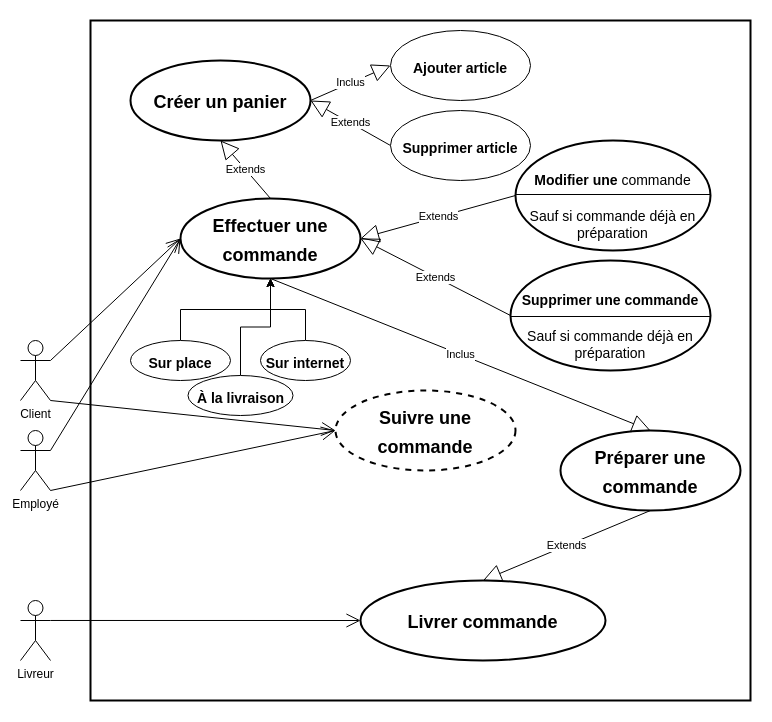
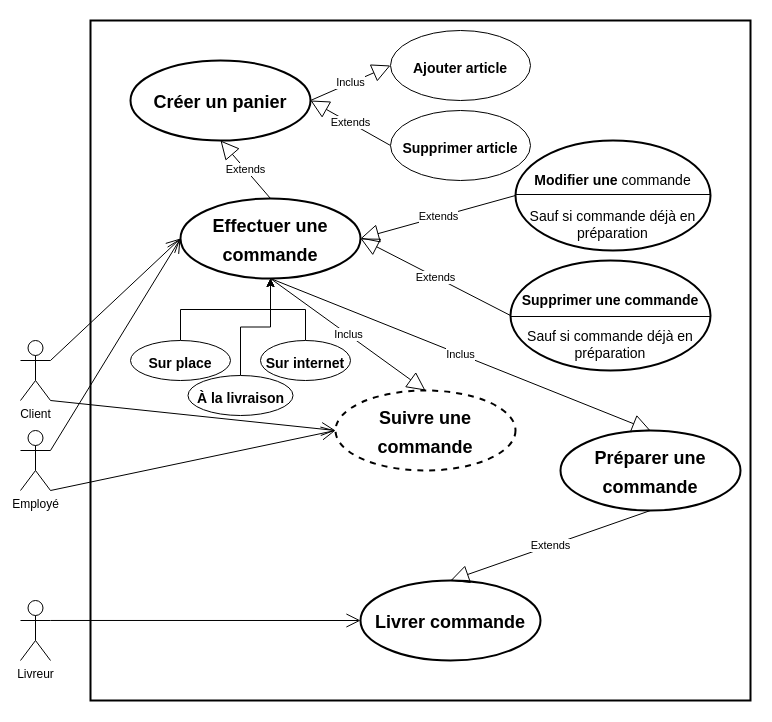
  <mxCell id="0" />
  <mxCell id="1" parent="0" />
  <mxCell id="2" value="" style="html=1;strokeWidth=2;" vertex="1" parent="1"><mxGeometry x="90" y="20" width="660" height="680" as="geometry" /></mxCell>
  <mxCell id="3" value="&lt;h1&gt;&lt;font style=&quot;font-size: 18px&quot;&gt;Effectuer une commande&lt;/font&gt;&lt;/h1&gt;" style="ellipse;whiteSpace=wrap;html=1;strokeWidth=2;" vertex="1" parent="1"><mxGeometry x="180" y="198" width="180" height="80" as="geometry" /></mxCell>
  <mxCell id="4" style="edgeStyle=orthogonalEdgeStyle;rounded=0;orthogonalLoop=1;jettySize=auto;html=1;exitX=0.5;exitY=0;exitDx=0;exitDy=0;" edge="1" parent="1" source="5" target="3"><mxGeometry relative="1" as="geometry" /></mxCell>
  <mxCell id="5" value="&lt;h1&gt;&lt;span style=&quot;font-size: 14px&quot;&gt;Sur place&lt;/span&gt;&lt;/h1&gt;" style="ellipse;whiteSpace=wrap;html=1;" vertex="1" parent="1"><mxGeometry x="130" y="340" width="100" height="40" as="geometry" /></mxCell>
  <mxCell id="6" value="Client" style="shape=umlActor;verticalLabelPosition=bottom;verticalAlign=top;html=1;" vertex="1" parent="1"><mxGeometry x="20" y="340" width="30" height="60" as="geometry" /></mxCell>
  <mxCell id="7" value="" style="endArrow=open;endFill=1;endSize=12;html=1;exitX=1;exitY=0.333;exitDx=0;exitDy=0;exitPerimeter=0;entryX=0;entryY=0.5;entryDx=0;entryDy=0;" edge="1" parent="1" source="6" target="3"><mxGeometry width="160" relative="1" as="geometry"><mxPoint x="80" y="310" as="sourcePoint" /><mxPoint x="400" y="380" as="targetPoint" /></mxGeometry></mxCell>
  <mxCell id="8" value="Inclus" style="endArrow=block;endSize=16;endFill=0;html=1;exitX=1;exitY=0.5;exitDx=0;exitDy=0;entryX=0;entryY=0.5;entryDx=0;entryDy=0;" edge="1" parent="1" source="17" target="13"><mxGeometry width="160" relative="1" as="geometry"><mxPoint x="350" y="460" as="sourcePoint" /><mxPoint x="440" y="525" as="targetPoint" /></mxGeometry></mxCell>
  <mxCell id="9" style="edgeStyle=orthogonalEdgeStyle;rounded=0;orthogonalLoop=1;jettySize=auto;html=1;exitX=0.5;exitY=0;exitDx=0;exitDy=0;entryX=0.5;entryY=1;entryDx=0;entryDy=0;" edge="1" parent="1" source="10" target="3"><mxGeometry relative="1" as="geometry" /></mxCell>
  <mxCell id="10" value="&lt;h1&gt;&lt;font style=&quot;font-size: 14px&quot;&gt;Sur internet&lt;/font&gt;&lt;/h1&gt;" style="ellipse;whiteSpace=wrap;html=1;" vertex="1" parent="1"><mxGeometry x="260" y="340" width="90" height="40" as="geometry" /></mxCell>
  <mxCell id="11" value="Extends" style="endArrow=block;endSize=16;endFill=0;html=1;exitX=0;exitY=0.5;exitDx=0;exitDy=0;entryX=1;entryY=0.5;entryDx=0;entryDy=0;" edge="1" parent="1" source="14" target="17"><mxGeometry width="160" relative="1" as="geometry"><mxPoint x="520" y="460" as="sourcePoint" /><mxPoint x="430" y="540" as="targetPoint" /></mxGeometry></mxCell>
  <mxCell id="12" value="Livreur" style="shape=umlActor;verticalLabelPosition=bottom;verticalAlign=top;html=1;" vertex="1" parent="1"><mxGeometry x="20" y="600" width="30" height="60" as="geometry" /></mxCell>
  <mxCell id="13" value="&lt;h1&gt;&lt;font style=&quot;font-size: 14px&quot;&gt;Ajouter article&lt;/font&gt;&lt;/h1&gt;" style="ellipse;whiteSpace=wrap;html=1;" vertex="1" parent="1"><mxGeometry x="390" y="30" width="140" height="70" as="geometry" /></mxCell>
  <mxCell id="14" value="&lt;h1&gt;&lt;font style=&quot;font-size: 14px&quot;&gt;Supprimer article&lt;/font&gt;&lt;/h1&gt;" style="ellipse;whiteSpace=wrap;html=1;" vertex="1" parent="1"><mxGeometry x="390" y="110" width="140" height="70" as="geometry" /></mxCell>
  <mxCell id="15" style="edgeStyle=orthogonalEdgeStyle;rounded=0;orthogonalLoop=1;jettySize=auto;html=1;exitX=0.5;exitY=0;exitDx=0;exitDy=0;entryX=0.5;entryY=1;entryDx=0;entryDy=0;" edge="1" parent="1" source="16" target="3"><mxGeometry relative="1" as="geometry" /></mxCell>
  <mxCell id="16" value="&lt;h1&gt;&lt;span style=&quot;font-size: 14px&quot;&gt;À la livraison&lt;/span&gt;&lt;/h1&gt;" style="ellipse;whiteSpace=wrap;html=1;" vertex="1" parent="1"><mxGeometry x="187.5" y="375" width="105" height="40" as="geometry" /></mxCell>
  <mxCell id="17" value="&lt;h1&gt;&lt;font style=&quot;font-size: 18px&quot;&gt;Créer un panier&lt;/font&gt;&lt;/h1&gt;" style="ellipse;whiteSpace=wrap;html=1;strokeWidth=2;" vertex="1" parent="1"><mxGeometry x="130" y="60" width="180" height="80" as="geometry" /></mxCell>
  <mxCell id="18" value="Extends" style="endArrow=block;endSize=16;endFill=0;html=1;exitX=0.5;exitY=0;exitDx=0;exitDy=0;entryX=0.5;entryY=1;entryDx=0;entryDy=0;" edge="1" parent="1" source="3" target="17"><mxGeometry width="160" relative="1" as="geometry"><mxPoint x="440" y="175" as="sourcePoint" /><mxPoint x="380" y="110" as="targetPoint" /></mxGeometry></mxCell>
  <mxCell id="19" value="&lt;h1&gt;&lt;font style=&quot;font-size: 14px&quot;&gt;Modifier une&lt;/font&gt;&lt;span style=&quot;font-size: 14px ; font-weight: normal&quot;&gt;&amp;nbsp;commande&lt;/span&gt;&lt;/h1&gt;&lt;div&gt;&lt;span style=&quot;font-size: 14px&quot;&gt;Sauf si commande déjà en préparation&lt;/span&gt;&lt;span style=&quot;font-size: 14px ; font-weight: normal&quot;&gt;&lt;br&gt;&lt;/span&gt;&lt;/div&gt;" style="ellipse;whiteSpace=wrap;html=1;strokeWidth=2;verticalAlign=top;" vertex="1" parent="1"><mxGeometry x="515" y="140" width="195" height="110" as="geometry" /></mxCell>
  <mxCell id="20" value="&lt;h1&gt;&lt;font style=&quot;font-size: 14px&quot;&gt;Supprimer une commande&lt;/font&gt;&lt;/h1&gt;&lt;div&gt;&lt;font style=&quot;font-size: 14px&quot;&gt;Sauf si commande déjà en préparation&lt;/font&gt;&lt;/div&gt;" style="ellipse;whiteSpace=wrap;html=1;strokeWidth=2;verticalAlign=top;" vertex="1" parent="1"><mxGeometry x="510" y="260" width="200" height="110" as="geometry" /></mxCell>
  <mxCell id="21" value="Extends" style="endArrow=block;endSize=16;endFill=0;html=1;exitX=0;exitY=0.5;exitDx=0;exitDy=0;entryX=1;entryY=0.5;entryDx=0;entryDy=0;" edge="1" parent="1" source="19" target="3"><mxGeometry width="160" relative="1" as="geometry"><mxPoint x="400" y="155" as="sourcePoint" /><mxPoint x="320" y="110" as="targetPoint" /></mxGeometry></mxCell>
  <mxCell id="22" value="Extends" style="endArrow=block;endSize=16;endFill=0;html=1;exitX=0;exitY=0.5;exitDx=0;exitDy=0;entryX=1;entryY=0.5;entryDx=0;entryDy=0;" edge="1" parent="1" source="20" target="3"><mxGeometry width="160" relative="1" as="geometry"><mxPoint x="490" y="220" as="sourcePoint" /><mxPoint x="420" y="240" as="targetPoint" /></mxGeometry></mxCell>
  <mxCell id="23" value="&lt;h1&gt;&lt;font style=&quot;font-size: 18px&quot;&gt;Préparer une commande&lt;/font&gt;&lt;/h1&gt;" style="ellipse;whiteSpace=wrap;html=1;strokeWidth=2;" vertex="1" parent="1"><mxGeometry x="560" y="430" width="180" height="80" as="geometry" /></mxCell>
  <mxCell id="24" value="" style="line;strokeWidth=1;fillColor=none;align=left;verticalAlign=middle;spacingTop=-1;spacingLeft=3;spacingRight=3;rotatable=0;labelPosition=right;points=[];portConstraint=eastwest;" vertex="1" parent="1"><mxGeometry x="515" y="190" width="195" height="8" as="geometry" /></mxCell>
  <mxCell id="25" value="" style="line;strokeWidth=1;fillColor=none;align=left;verticalAlign=middle;spacingTop=-1;spacingLeft=3;spacingRight=3;rotatable=0;labelPosition=right;points=[];portConstraint=eastwest;" vertex="1" parent="1"><mxGeometry x="510" y="312" width="200" height="8" as="geometry" /></mxCell>
- <mxCell id="26" value="&lt;h1&gt;&lt;font style=&quot;font-size: 18px&quot;&gt;Livrer commande&lt;/font&gt;&lt;/h1&gt;" style="ellipse;whiteSpace=wrap;html=1;strokeWidth=2;" vertex="1" parent="1"><mxGeometry x="360" y="580" width="245" height="80" as="geometry" /></mxCell>
+ <mxCell id="26" value="&lt;h1&gt;&lt;font style=&quot;font-size: 18px&quot;&gt;Livrer commande&lt;/font&gt;&lt;/h1&gt;" style="ellipse;whiteSpace=wrap;html=1;strokeWidth=2;" vertex="1" parent="1"><mxGeometry x="360" y="580" width="180" height="80" as="geometry" /></mxCell>
  <mxCell id="27" value="Inclus" style="endArrow=block;endSize=16;endFill=0;html=1;exitX=0.5;exitY=1;exitDx=0;exitDy=0;entryX=0.5;entryY=0;entryDx=0;entryDy=0;" edge="1" parent="1" source="3" target="23"><mxGeometry width="160" relative="1" as="geometry"><mxPoint x="470" y="430" as="sourcePoint" /><mxPoint x="550" y="395" as="targetPoint" /></mxGeometry></mxCell>
  <mxCell id="28" value="Extends" style="endArrow=block;endSize=16;endFill=0;html=1;exitX=0.5;exitY=1;exitDx=0;exitDy=0;entryX=0.5;entryY=0;entryDx=0;entryDy=0;" edge="1" parent="1" source="23" target="26"><mxGeometry width="160" relative="1" as="geometry"><mxPoint x="525" y="205" as="sourcePoint" /><mxPoint x="370" y="248" as="targetPoint" /></mxGeometry></mxCell>
  <mxCell id="29" value="" style="endArrow=open;endFill=1;endSize=12;html=1;exitX=1;exitY=0.333;exitDx=0;exitDy=0;exitPerimeter=0;entryX=0;entryY=0.5;entryDx=0;entryDy=0;" edge="1" parent="1" source="12" target="26"><mxGeometry width="160" relative="1" as="geometry"><mxPoint x="50" y="580" as="sourcePoint" /><mxPoint x="532.5" y="450" as="targetPoint" /></mxGeometry></mxCell>
  <mxCell id="30" value="&lt;h1&gt;&lt;font style=&quot;font-size: 18px&quot;&gt;Suivre une commande&lt;/font&gt;&lt;/h1&gt;" style="ellipse;whiteSpace=wrap;html=1;strokeWidth=2;dashed=1;" vertex="1" parent="1"><mxGeometry x="335" y="390" width="180" height="80" as="geometry" /></mxCell>
+ <mxCell id="31" value="Inclus" style="endArrow=block;endSize=16;endFill=0;html=1;exitX=0.5;exitY=1;exitDx=0;exitDy=0;entryX=0.5;entryY=0;entryDx=0;entryDy=0;" edge="1" parent="1" source="3" target="30"><mxGeometry width="160" relative="1" as="geometry"><mxPoint x="320" y="110" as="sourcePoint" /><mxPoint x="400" y="75" as="targetPoint" /></mxGeometry></mxCell>
  <mxCell id="32" value="" style="endArrow=open;endFill=1;endSize=12;html=1;entryX=0;entryY=0.5;entryDx=0;entryDy=0;exitX=1;exitY=1;exitDx=0;exitDy=0;exitPerimeter=0;" edge="1" parent="1" source="6" target="30"><mxGeometry width="160" relative="1" as="geometry"><mxPoint x="50" y="360" as="sourcePoint" /><mxPoint x="190" y="248" as="targetPoint" /></mxGeometry></mxCell>
  <mxCell id="33" value="Employé" style="shape=umlActor;verticalLabelPosition=bottom;verticalAlign=top;html=1;" vertex="1" parent="1"><mxGeometry x="20" y="430" width="30" height="60" as="geometry" /></mxCell>
  <mxCell id="34" value="" style="endArrow=open;endFill=1;endSize=12;html=1;exitX=1;exitY=0.333;exitDx=0;exitDy=0;exitPerimeter=0;entryX=0;entryY=0.5;entryDx=0;entryDy=0;" edge="1" parent="1" source="33" target="3"><mxGeometry width="160" relative="1" as="geometry"><mxPoint x="50" y="410" as="sourcePoint" /><mxPoint x="190" y="248" as="targetPoint" /></mxGeometry></mxCell>
  <mxCell id="35" value="" style="endArrow=open;endFill=1;endSize=12;html=1;entryX=0;entryY=0.5;entryDx=0;entryDy=0;exitX=1;exitY=1;exitDx=0;exitDy=0;exitPerimeter=0;" edge="1" parent="1" source="33" target="30"><mxGeometry width="160" relative="1" as="geometry"><mxPoint x="50" y="450" as="sourcePoint" /><mxPoint x="345" y="440" as="targetPoint" /></mxGeometry></mxCell>
